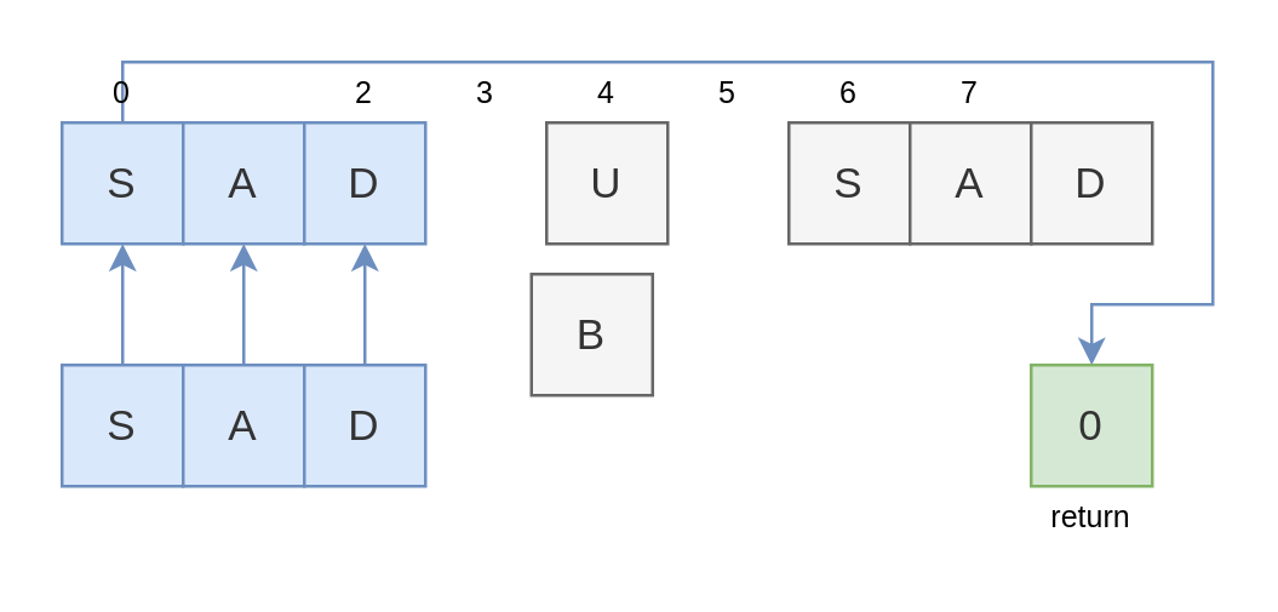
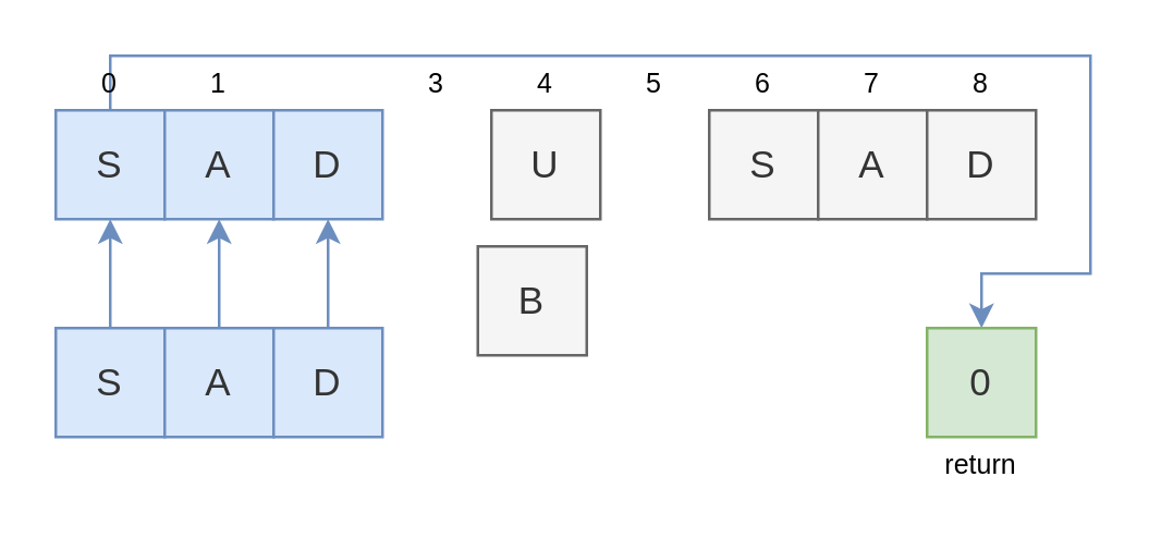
  <mxCell id="0" />
  <mxCell id="1" parent="0" />
  <mxCell id="2" style="edgeStyle=orthogonalEdgeStyle;rounded=0;orthogonalLoop=1;jettySize=auto;html=1;exitX=0.5;exitY=0;exitDx=0;exitDy=0;entryX=0.5;entryY=0;entryDx=0;entryDy=0;fillColor=#dae8fc;strokeColor=#6c8ebf;" edge="1" parent="1" source="3" target="26"><mxGeometry relative="1" as="geometry"><Array as="points"><mxPoint x="40" y="20" /><mxPoint x="400" y="20" /><mxPoint x="400" y="100" /><mxPoint x="360" y="100" /></Array></mxGeometry></mxCell>
  <mxCell id="3" value="S" style="text;html=1;align=center;verticalAlign=middle;whiteSpace=wrap;rounded=0;fillColor=#dae8fc;strokeColor=#6c8ebf;fontSize=14;fontColor=#333333;" parent="1" vertex="1"><mxGeometry x="20" y="40" width="40" height="40" as="geometry" /></mxCell>
  <mxCell id="4" value="A" style="text;html=1;align=center;verticalAlign=middle;whiteSpace=wrap;rounded=0;fillColor=#dae8fc;strokeColor=#6c8ebf;fontSize=14;fontColor=#333333;" parent="1" vertex="1"><mxGeometry x="60" y="40" width="40" height="40" as="geometry" /></mxCell>
  <mxCell id="5" value="D" style="text;html=1;align=center;verticalAlign=middle;whiteSpace=wrap;rounded=0;fillColor=#dae8fc;strokeColor=#6c8ebf;fontSize=14;fontColor=#333333;" parent="1" vertex="1"><mxGeometry x="100" y="40" width="40" height="40" as="geometry" /></mxCell>
  <mxCell id="6" value="B" style="text;html=1;align=center;verticalAlign=middle;whiteSpace=wrap;rounded=0;fillColor=#f5f5f5;strokeColor=#666666;fontSize=14;fontColor=#333333;" parent="1" vertex="1"><mxGeometry x="175" y="90" width="40" height="40" as="geometry" /></mxCell>
  <mxCell id="7" value="U" style="text;html=1;align=center;verticalAlign=middle;whiteSpace=wrap;rounded=0;fillColor=#f5f5f5;strokeColor=#666666;fontSize=14;fontColor=#333333;" vertex="1" parent="1"><mxGeometry x="180" y="40" width="40" height="40" as="geometry" /></mxCell>
  <mxCell id="8" value="S" style="text;html=1;align=center;verticalAlign=middle;whiteSpace=wrap;rounded=0;fillColor=#f5f5f5;strokeColor=#666666;fontSize=14;fontColor=#333333;" vertex="1" parent="1"><mxGeometry x="260" y="40" width="40" height="40" as="geometry" /></mxCell>
  <mxCell id="9" value="A" style="text;html=1;align=center;verticalAlign=middle;whiteSpace=wrap;rounded=0;fillColor=#f5f5f5;strokeColor=#666666;fontSize=14;fontColor=#333333;" vertex="1" parent="1"><mxGeometry x="300" y="40" width="40" height="40" as="geometry" /></mxCell>
  <mxCell id="10" value="D" style="text;html=1;align=center;verticalAlign=middle;whiteSpace=wrap;rounded=0;fillColor=#f5f5f5;strokeColor=#666666;fontSize=14;fontColor=#333333;" vertex="1" parent="1"><mxGeometry x="340" y="40" width="40" height="40" as="geometry" /></mxCell>
  <mxCell id="11" value="0" style="text;html=1;align=center;verticalAlign=middle;whiteSpace=wrap;rounded=0;fontSize=10;" vertex="1" parent="1"><mxGeometry x="20" y="20" width="40" height="20" as="geometry" /></mxCell>
- <mxCell id="13" value="2" style="text;html=1;align=center;verticalAlign=middle;whiteSpace=wrap;rounded=0;fontSize=10;" vertex="1" parent="1"><mxGeometry x="100" y="20" width="40" height="20" as="geometry" /></mxCell>
+ <mxCell id="12" value="1" style="text;html=1;align=center;verticalAlign=middle;whiteSpace=wrap;rounded=0;fontSize=10;" vertex="1" parent="1"><mxGeometry x="60" y="20" width="40" height="20" as="geometry" /></mxCell>
  <mxCell id="14" value="3" style="text;html=1;align=center;verticalAlign=middle;whiteSpace=wrap;rounded=0;fontSize=10;" vertex="1" parent="1"><mxGeometry x="140" y="20" width="40" height="20" as="geometry" /></mxCell>
  <mxCell id="15" value="4" style="text;html=1;align=center;verticalAlign=middle;whiteSpace=wrap;rounded=0;fontSize=10;" vertex="1" parent="1"><mxGeometry x="180" y="20" width="40" height="20" as="geometry" /></mxCell>
  <mxCell id="16" value="5" style="text;html=1;align=center;verticalAlign=middle;whiteSpace=wrap;rounded=0;fontSize=10;" vertex="1" parent="1"><mxGeometry x="220" y="20" width="40" height="20" as="geometry" /></mxCell>
  <mxCell id="17" value="6" style="text;html=1;align=center;verticalAlign=middle;whiteSpace=wrap;rounded=0;fontSize=10;" vertex="1" parent="1"><mxGeometry x="260" y="20" width="40" height="20" as="geometry" /></mxCell>
  <mxCell id="18" value="7" style="text;html=1;align=center;verticalAlign=middle;whiteSpace=wrap;rounded=0;fontSize=10;" vertex="1" parent="1"><mxGeometry x="300" y="20" width="40" height="20" as="geometry" /></mxCell>
+ <mxCell id="19" value="8" style="text;html=1;align=center;verticalAlign=middle;whiteSpace=wrap;rounded=0;fontSize=10;" vertex="1" parent="1"><mxGeometry x="340" y="20" width="40" height="20" as="geometry" /></mxCell>
  <mxCell id="20" style="edgeStyle=orthogonalEdgeStyle;rounded=0;orthogonalLoop=1;jettySize=auto;html=1;exitX=0.5;exitY=0;exitDx=0;exitDy=0;entryX=0.5;entryY=1;entryDx=0;entryDy=0;fillColor=#dae8fc;strokeColor=#6c8ebf;" edge="1" parent="1" source="21" target="3"><mxGeometry relative="1" as="geometry" /></mxCell>
  <mxCell id="21" value="S" style="text;html=1;align=center;verticalAlign=middle;whiteSpace=wrap;rounded=0;fillColor=#dae8fc;strokeColor=#6c8ebf;fontSize=14;fontColor=#333333;" vertex="1" parent="1"><mxGeometry x="20" y="120" width="40" height="40" as="geometry" /></mxCell>
  <mxCell id="22" style="edgeStyle=orthogonalEdgeStyle;rounded=0;orthogonalLoop=1;jettySize=auto;html=1;exitX=0.5;exitY=0;exitDx=0;exitDy=0;entryX=0.5;entryY=1;entryDx=0;entryDy=0;fillColor=#dae8fc;strokeColor=#6c8ebf;" edge="1" parent="1" source="23" target="4"><mxGeometry relative="1" as="geometry" /></mxCell>
  <mxCell id="23" value="A" style="text;html=1;align=center;verticalAlign=middle;whiteSpace=wrap;rounded=0;fillColor=#dae8fc;strokeColor=#6c8ebf;fontSize=14;fontColor=#333333;" vertex="1" parent="1"><mxGeometry x="60" y="120" width="40" height="40" as="geometry" /></mxCell>
  <mxCell id="24" style="edgeStyle=orthogonalEdgeStyle;rounded=0;orthogonalLoop=1;jettySize=auto;html=1;exitX=0.5;exitY=0;exitDx=0;exitDy=0;entryX=0.5;entryY=1;entryDx=0;entryDy=0;fillColor=#dae8fc;strokeColor=#6c8ebf;" edge="1" parent="1" source="25" target="5"><mxGeometry relative="1" as="geometry" /></mxCell>
  <mxCell id="25" value="D" style="text;html=1;align=center;verticalAlign=middle;whiteSpace=wrap;rounded=0;fillColor=#dae8fc;strokeColor=#6c8ebf;fontSize=14;fontColor=#333333;" vertex="1" parent="1"><mxGeometry x="100" y="120" width="40" height="40" as="geometry" /></mxCell>
  <mxCell id="26" value="0" style="text;html=1;align=center;verticalAlign=middle;whiteSpace=wrap;rounded=0;fillColor=#d5e8d4;strokeColor=#82b366;fontSize=14;fontColor=#333333;" vertex="1" parent="1"><mxGeometry x="340" y="120" width="40" height="40" as="geometry" /></mxCell>
  <mxCell id="27" value="return" style="text;html=1;align=center;verticalAlign=middle;whiteSpace=wrap;rounded=0;fontSize=10;" vertex="1" parent="1"><mxGeometry x="340" y="160" width="40" height="20" as="geometry" /></mxCell>
